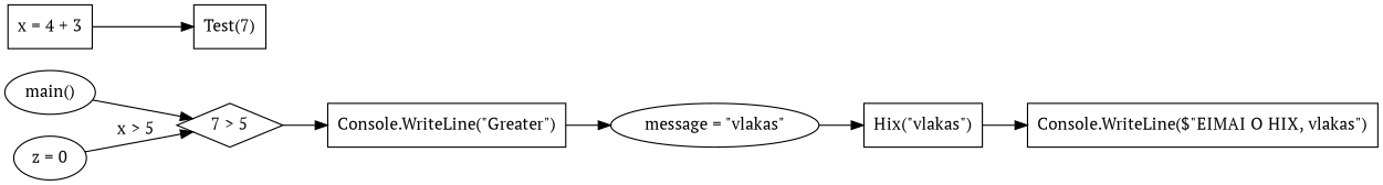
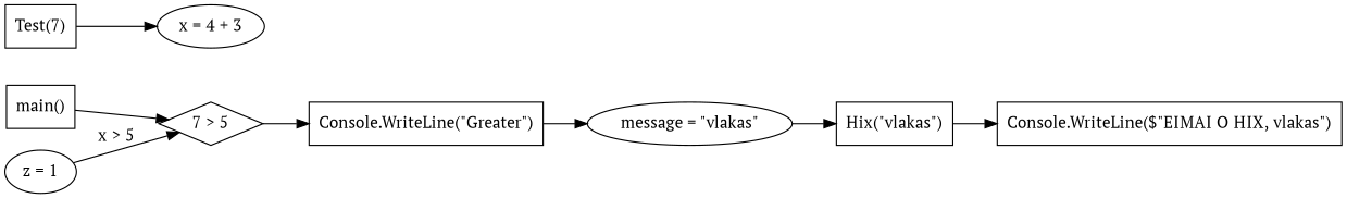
  digraph {
    fontname="PT Serif"
    rankdir=LR
    node [fontname="PT Serif" shape=box]
    edge [fontname="PT Serif"]
-   n1 [label="main()" shape=ellipse]
+   n1 [label="main()"]
    n2 [label="7 > 5" shape=diamond]
-   n3 [label="x = 4 + 3"]
+   n3 [label="x = 4 + 3" shape=ellipse]
    n4 [label="Test(7)"]
-   n5 [label="z = 0" shape=ellipse]
+   n5 [label="z = 1" shape=ellipse]
    n6 [label="Console.WriteLine(\"Greater\")"]
    n7 [label="message = \"vlakas\"" shape=ellipse]
    n8 [label="Hix(\"vlakas\")"]
    n9 [label="Console.WriteLine($\"EIMAI O HIX, vlakas\")"]
    n1 -> n2
    n2 -> n6
-   n3 -> n4
+   n4 -> n3
    n5 -> n2 [label="x > 5"]
    n6 -> n7
    n7 -> n8
    n8 -> n9
  }
